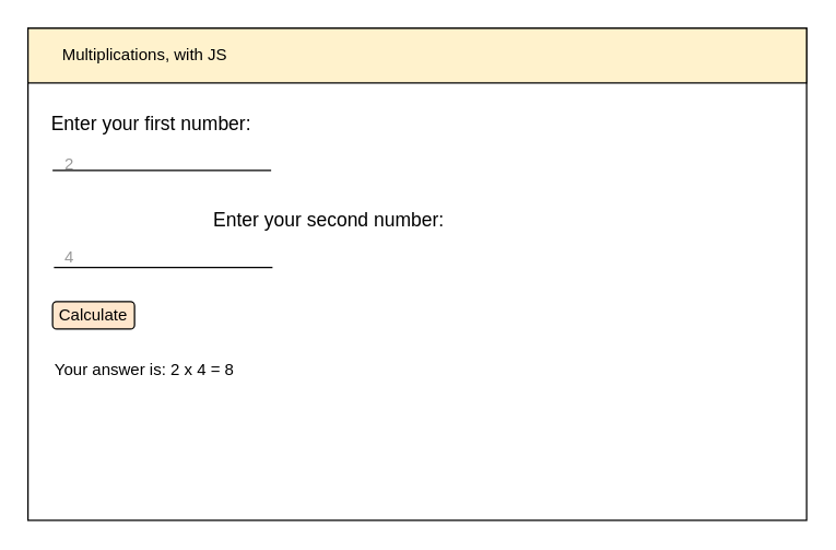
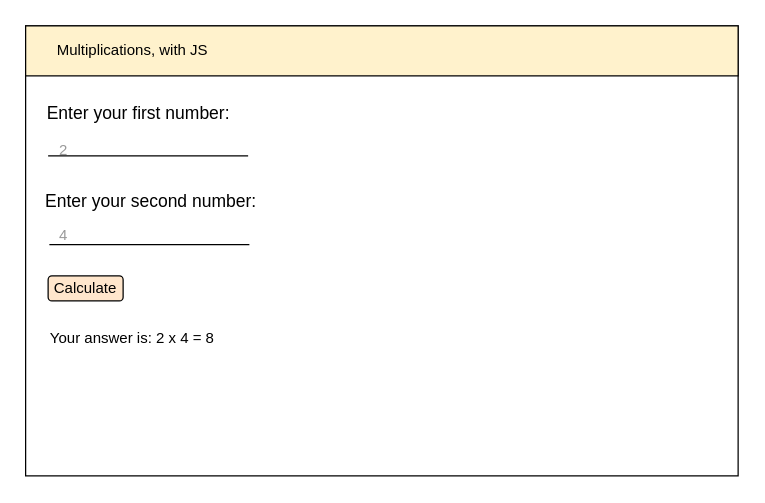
  <mxCell id="0" />
  <mxCell id="1" parent="0" />
  <mxCell id="2" value="" style="rounded=0;whiteSpace=wrap;html=1;" vertex="1" parent="1"><mxGeometry x="20" y="20" width="570" height="360" as="geometry" /></mxCell>
  <mxCell id="3" value="&amp;nbsp; &amp;nbsp; &amp;nbsp; &amp;nbsp;Multiplications, with JS" style="rounded=0;whiteSpace=wrap;html=1;align=left;fillColor=#fff2cc;" vertex="1" parent="1"><mxGeometry x="20" y="20" width="570" height="40" as="geometry" /></mxCell>
  <mxCell id="4" value="&lt;font style=&quot;font-size: 14px&quot;&gt;Enter your first number:&lt;/font&gt;" style="text;html=1;align=center;verticalAlign=middle;resizable=0;points=[];autosize=1;strokeColor=none;fillColor=none;" vertex="1" parent="1"><mxGeometry x="30" y="80" width="160" height="20" as="geometry" /></mxCell>
  <mxCell id="5" value="" style="line;strokeWidth=1;html=1;fontSize=14;" vertex="1" parent="1"><mxGeometry x="38" y="119" width="160" height="10" as="geometry" /></mxCell>
  <mxCell id="6" value="&lt;font color=&quot;#999999&quot; style=&quot;font-size: 12px&quot;&gt;2&lt;/font&gt;" style="text;html=1;align=center;verticalAlign=middle;resizable=0;points=[];autosize=1;strokeColor=none;fillColor=none;fontSize=14;" vertex="1" parent="1"><mxGeometry x="40" y="109" width="20" height="20" as="geometry" /></mxCell>
- <mxCell id="7" value="&lt;font style=&quot;font-size: 14px&quot;&gt;Enter your second number:&lt;/font&gt;" style="text;html=1;align=center;verticalAlign=middle;resizable=0;points=[];autosize=1;strokeColor=none;fillColor=none;" vertex="1" parent="1"><mxGeometry x="150" y="150" width="180" height="20" as="geometry" /></mxCell>
+ <mxCell id="7" value="&lt;font style=&quot;font-size: 14px&quot;&gt;Enter your second number:&lt;/font&gt;" style="text;html=1;align=center;verticalAlign=middle;resizable=0;points=[];autosize=1;strokeColor=none;fillColor=none;" vertex="1" parent="1"><mxGeometry x="30" y="150" width="180" height="20" as="geometry" /></mxCell>
  <mxCell id="8" value="" style="line;strokeWidth=1;html=1;fontSize=14;" vertex="1" parent="1"><mxGeometry x="39" y="190" width="160" height="10" as="geometry" /></mxCell>
  <mxCell id="9" value="&lt;font color=&quot;#999999&quot; style=&quot;font-size: 12px&quot;&gt;4&lt;/font&gt;" style="text;html=1;align=center;verticalAlign=middle;resizable=0;points=[];autosize=1;strokeColor=none;fillColor=none;fontSize=14;" vertex="1" parent="1"><mxGeometry x="40" y="177" width="20" height="20" as="geometry" /></mxCell>
  <mxCell id="10" value="&lt;font color=&quot;#000000&quot;&gt;Calculate&lt;/font&gt;" style="rounded=1;whiteSpace=wrap;html=1;fontSize=12;fontColor=#999999;strokeWidth=1;fillColor=#ffe6cc;" vertex="1" parent="1"><mxGeometry x="38" y="220" width="60" height="20" as="geometry" /></mxCell>
  <mxCell id="11" value="Your answer is: 2 x 4 = 8" style="text;html=1;align=center;verticalAlign=middle;resizable=0;points=[];autosize=1;strokeColor=none;fillColor=none;fontSize=12;fontColor=#000000;" vertex="1" parent="1"><mxGeometry x="30" y="260" width="150" height="20" as="geometry" /></mxCell>
